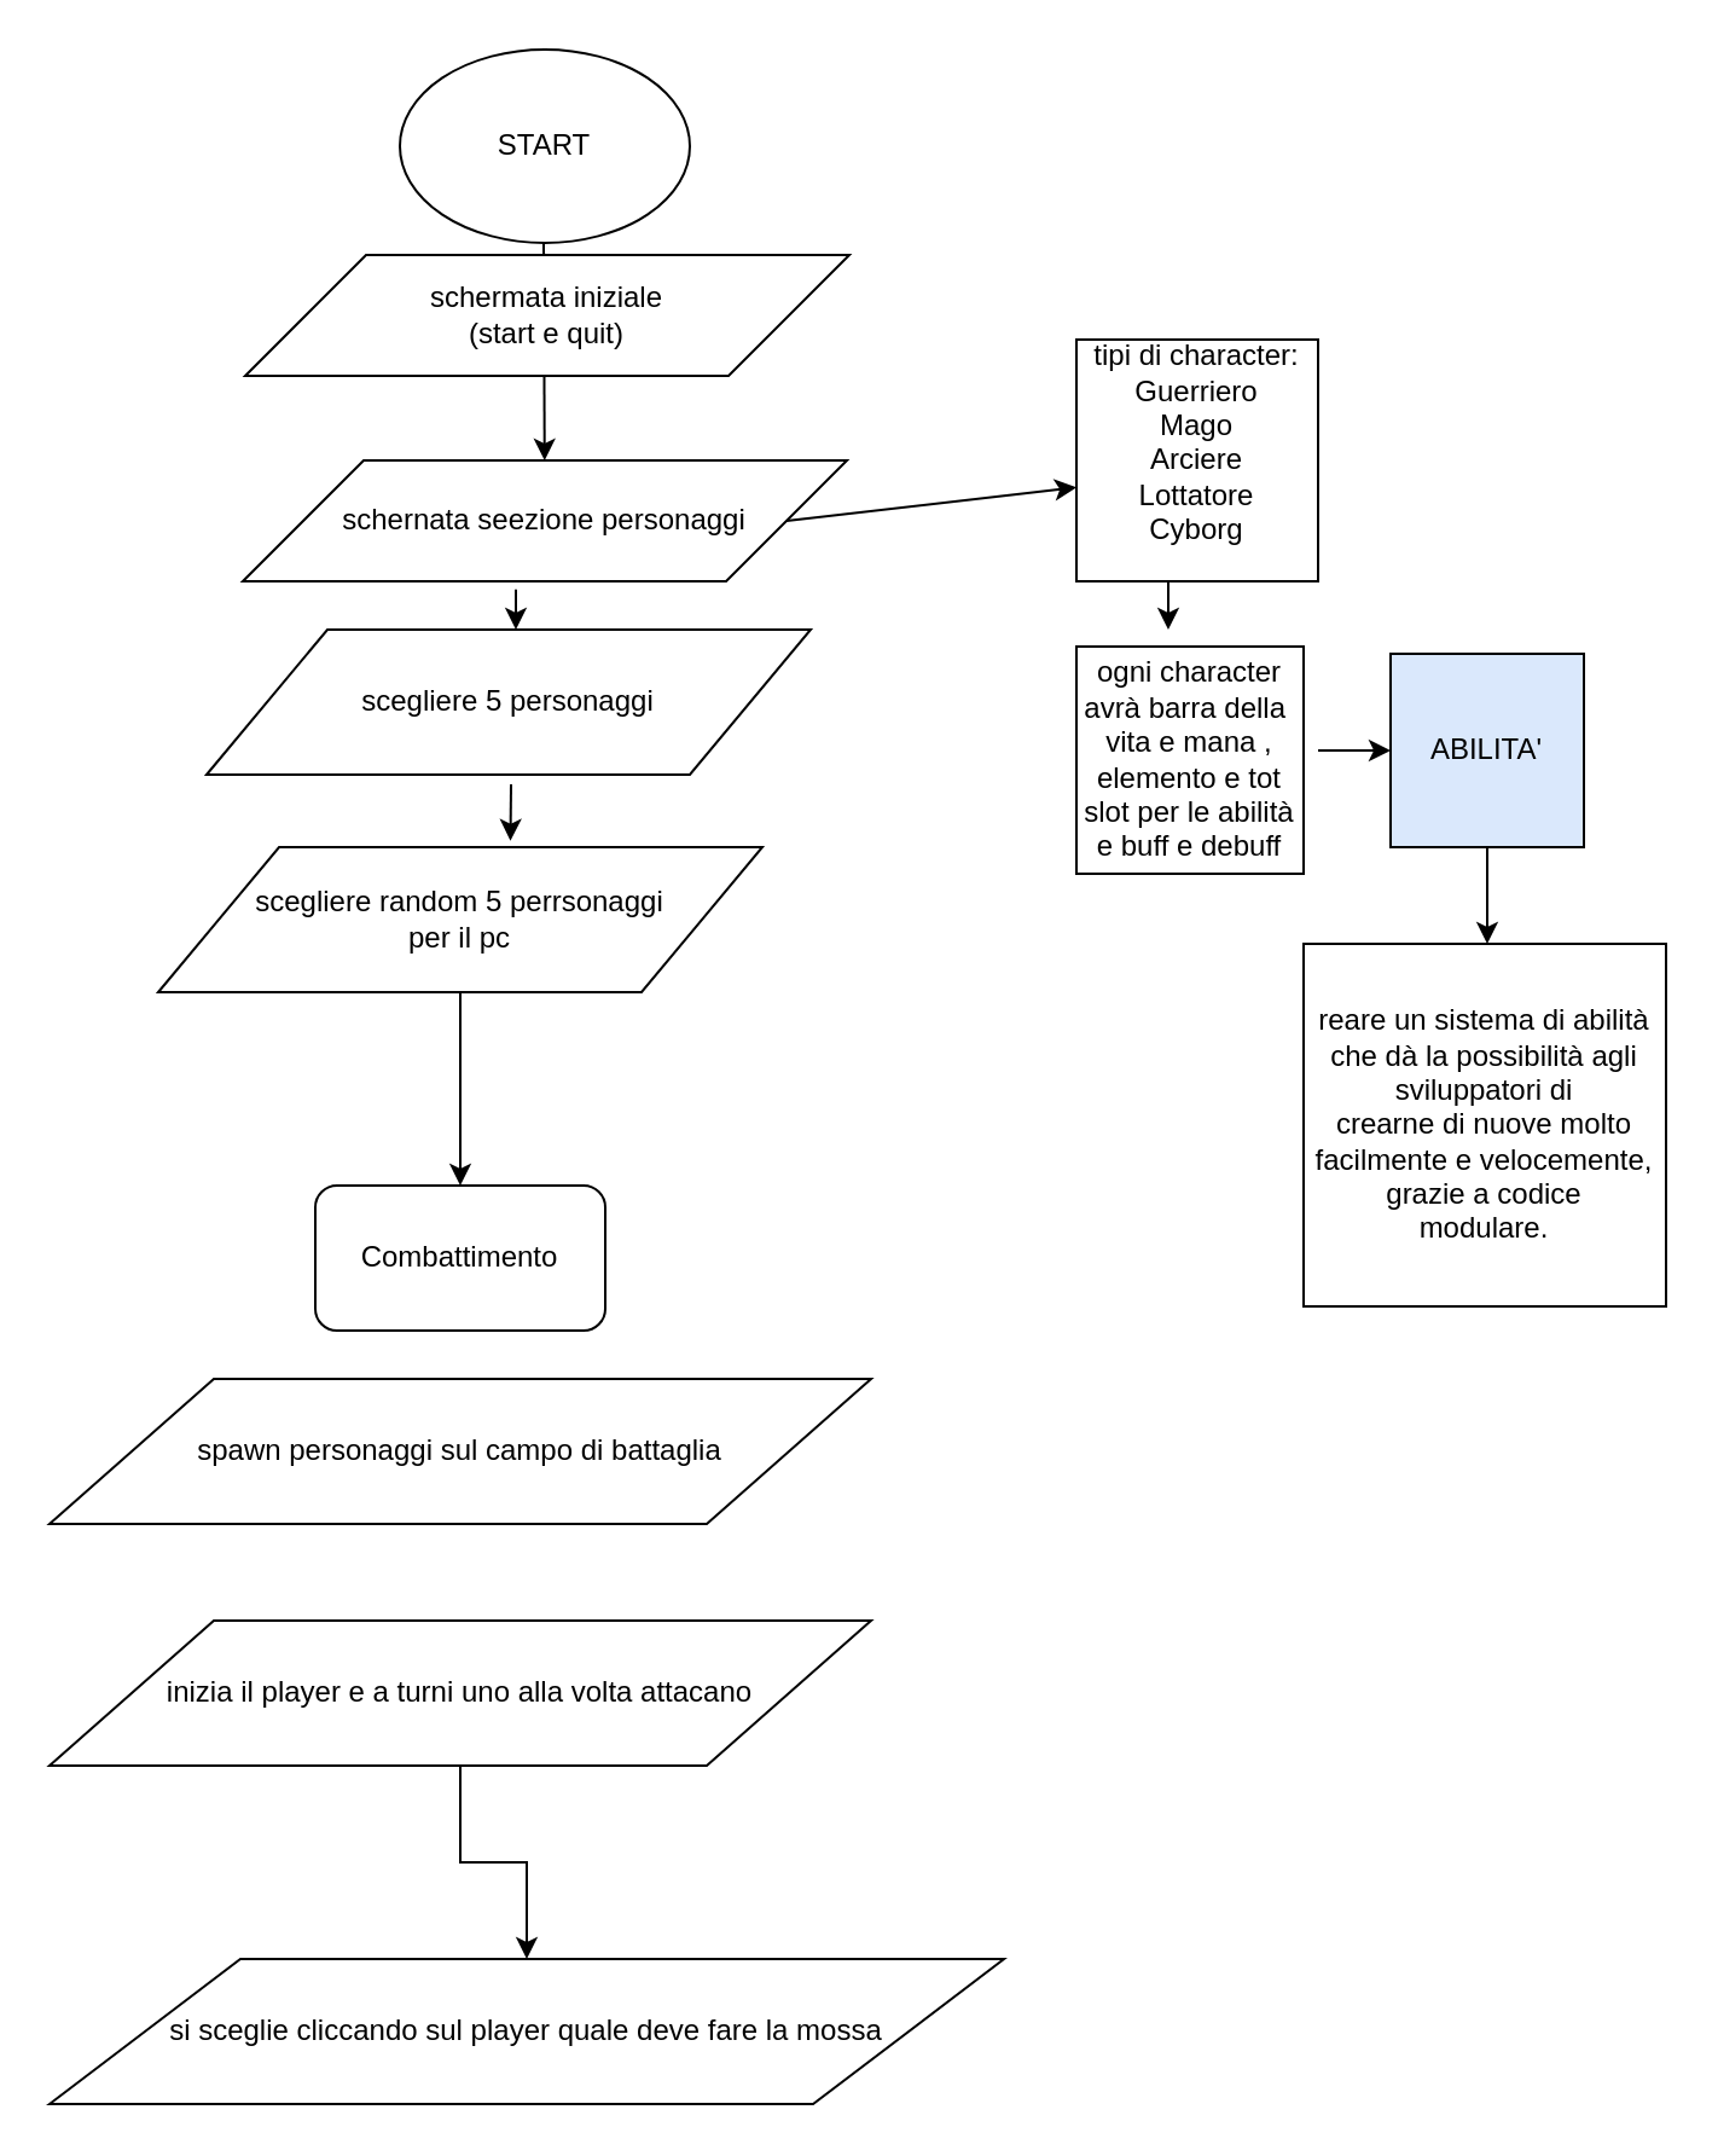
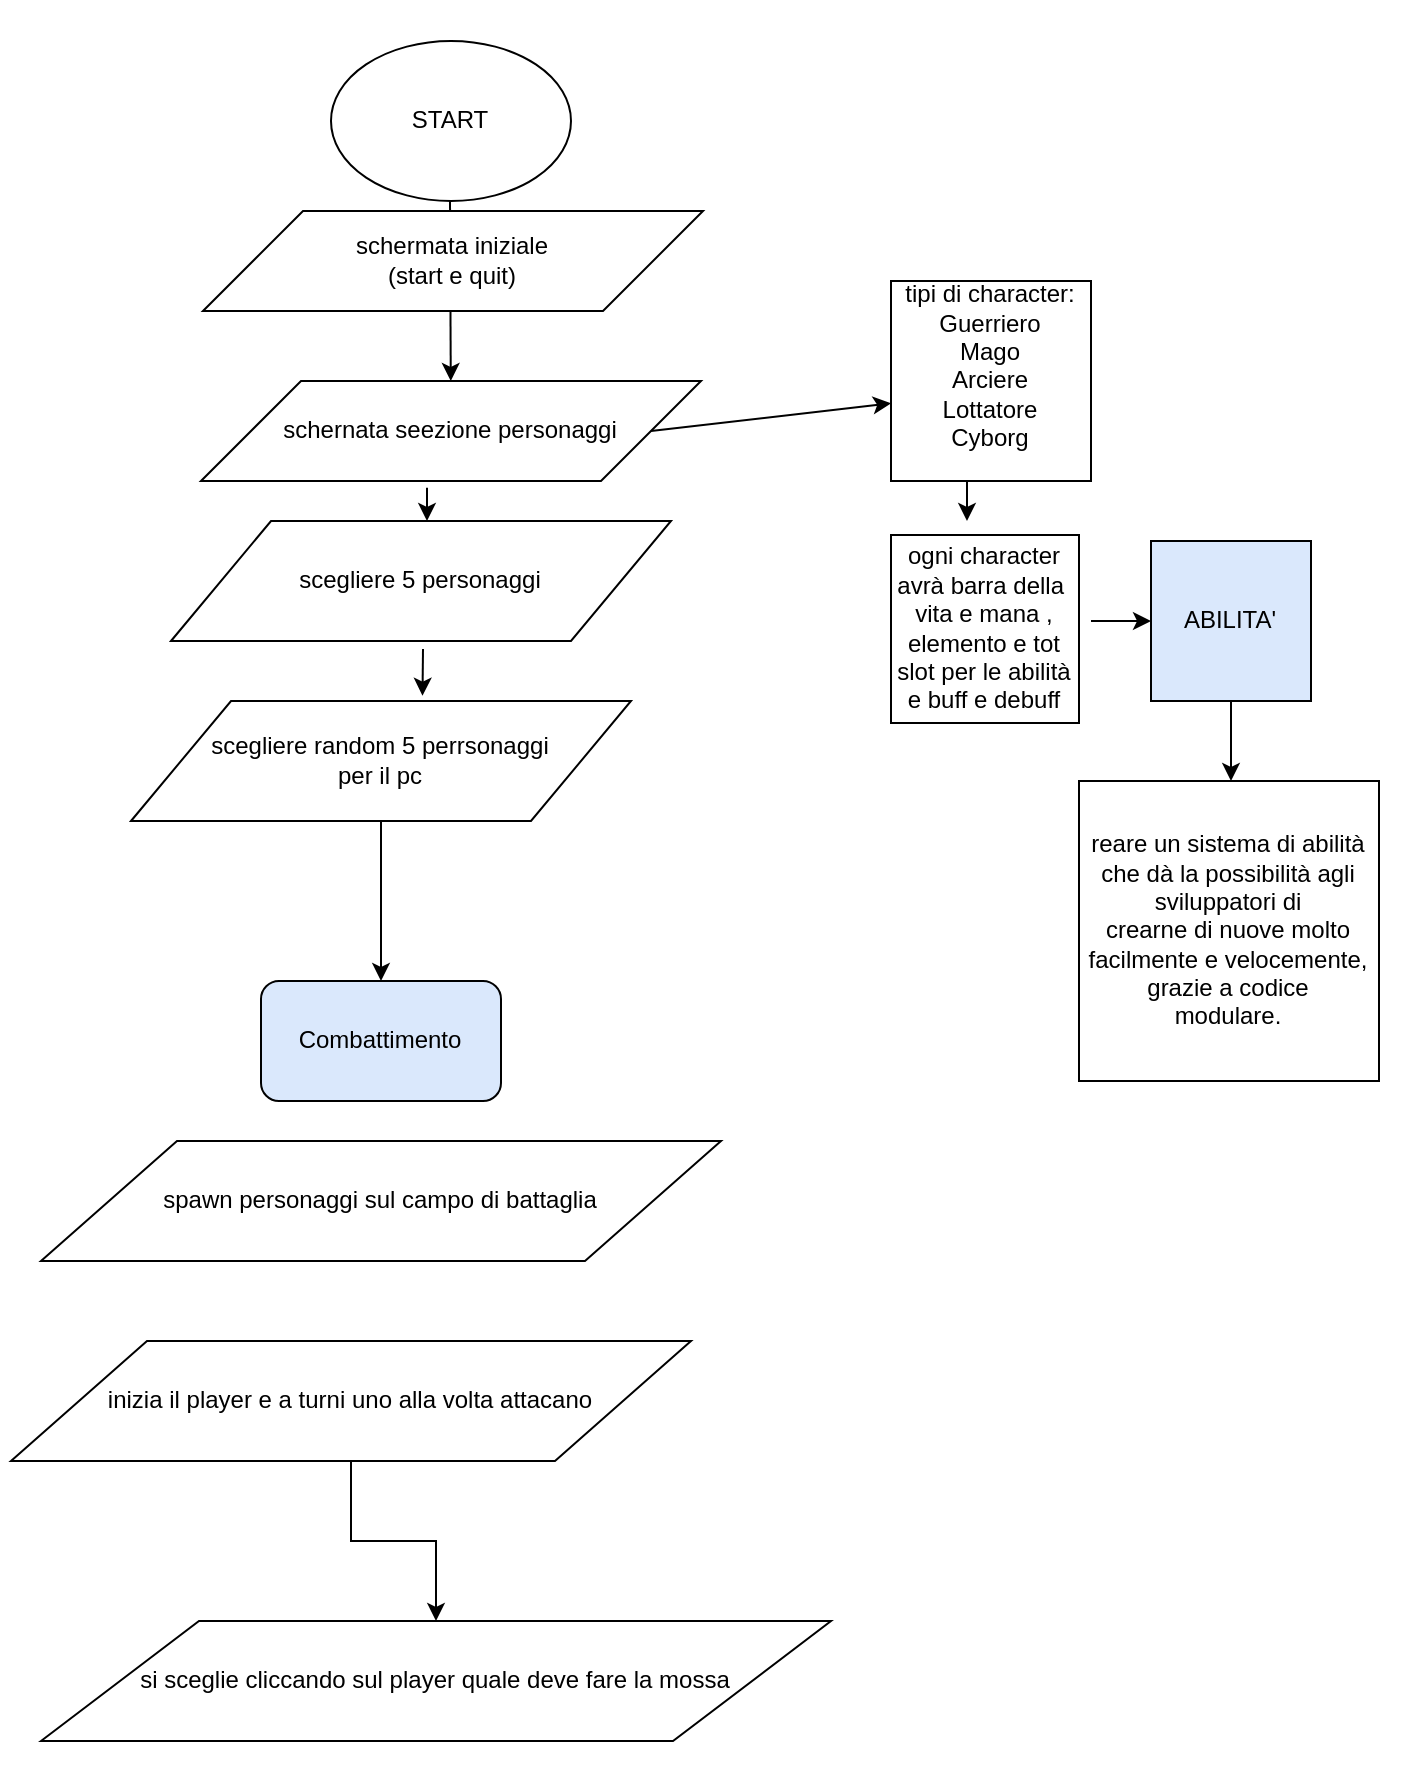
  <mxCell id="0" />
  <mxCell id="1" parent="0" />
  <mxCell id="2" value="START" style="ellipse;whiteSpace=wrap;html=1;" parent="1" vertex="1"><mxGeometry x="165" y="20" width="120" height="80" as="geometry" /></mxCell>
  <mxCell id="3" value="" style="endArrow=classic;html=1;" parent="1" target="4" edge="1"><mxGeometry width="50" height="50" relative="1" as="geometry"><mxPoint x="224.5" y="100" as="sourcePoint" /><mxPoint x="225" y="130" as="targetPoint" /></mxGeometry></mxCell>
  <mxCell id="4" value="schernata seezione personaggi" style="shape=parallelogram;perimeter=parallelogramPerimeter;whiteSpace=wrap;html=1;" parent="1" vertex="1"><mxGeometry x="100" y="190" width="250" height="50" as="geometry" /></mxCell>
  <mxCell id="5" value="" style="endArrow=classic;html=1;exitX=0.452;exitY=1.067;exitDx=0;exitDy=0;exitPerimeter=0;" parent="1" source="4" edge="1"><mxGeometry width="50" height="50" relative="1" as="geometry"><mxPoint x="215" y="240" as="sourcePoint" /><mxPoint x="213" y="260" as="targetPoint" /></mxGeometry></mxCell>
  <mxCell id="6" value="scegliere 5 personaggi&lt;span style=&quot;font-family: &amp;#34;helvetica&amp;#34; , &amp;#34;arial&amp;#34; , sans-serif ; font-size: 0px ; white-space: nowrap&quot;&gt;%3CmxGraphModel%3E%3Croot%3E%3CmxCell%20id%3D%220%22%2F%3E%3CmxCell%20id%3D%221%22%20parent%3D%220%22%2F%3E%3CmxCell%20id%3D%222%22%20value%3D%22schernata%20seezione%20personaggi%22%20style%3D%22shape%3Dparallelogram%3Bperimeter%3DparallelogramPerimeter%3BwhiteSpace%3Dwrap%3Bhtml%3D1%3B%22%20vertex%3D%221%22%20parent%3D%221%22%3E%3CmxGeometry%20x%3D%22255%22%20y%3D%22167.5%22%20width%3D%22250%22%20height%3D%2250%22%20as%3D%22geometry%22%2F%3E%3C%2FmxCell%3E%3C%2Froot%3E%3C%2FmxGraphModel%3E&lt;/span&gt;" style="shape=parallelogram;perimeter=parallelogramPerimeter;whiteSpace=wrap;html=1;" parent="1" vertex="1"><mxGeometry x="85" y="260" width="250" height="60" as="geometry" /></mxCell>
  <mxCell id="7" value="" style="endArrow=classic;html=1;exitX=1;exitY=0.5;exitDx=0;exitDy=0;" parent="1" source="4" edge="1"><mxGeometry width="50" height="50" relative="1" as="geometry"><mxPoint x="355" y="190" as="sourcePoint" /><mxPoint x="445" y="201.143" as="targetPoint" /></mxGeometry></mxCell>
  <mxCell id="8" value="" style="edgeStyle=orthogonalEdgeStyle;rounded=0;orthogonalLoop=1;jettySize=auto;html=1;" parent="1" edge="1"><mxGeometry relative="1" as="geometry"><mxPoint x="483" y="239" as="sourcePoint" /><mxPoint x="483" y="260" as="targetPoint" /></mxGeometry></mxCell>
  <mxCell id="9" value="ogni character avrà barra della&amp;nbsp; vita e mana , elemento e tot slot per le abilità&lt;br&gt;e buff e debuff" style="whiteSpace=wrap;html=1;aspect=fixed;" parent="1" vertex="1"><mxGeometry x="445" y="267" width="94" height="94" as="geometry" /></mxCell>
  <mxCell id="10" value="schermata iniziale&lt;br&gt;(start e quit)" style="shape=parallelogram;perimeter=parallelogramPerimeter;whiteSpace=wrap;html=1;" parent="1" vertex="1"><mxGeometry x="101" y="105" width="250" height="50" as="geometry" /></mxCell>
  <mxCell id="11" value="" style="edgeStyle=orthogonalEdgeStyle;rounded=0;orthogonalLoop=1;jettySize=auto;html=1;" parent="1" source="12" edge="1"><mxGeometry relative="1" as="geometry"><mxPoint x="190" y="490" as="targetPoint" /></mxGeometry></mxCell>
  <mxCell id="12" value="scegliere random 5 perrsonaggi &lt;br&gt;per il pc" style="shape=parallelogram;perimeter=parallelogramPerimeter;whiteSpace=wrap;html=1;" parent="1" vertex="1"><mxGeometry x="65" y="350" width="250" height="60" as="geometry" /></mxCell>
  <mxCell id="13" value="tipi di character:&lt;br&gt;Guerriero&lt;br&gt;Mago&lt;br&gt;Arciere&lt;br&gt;Lottatore&lt;br&gt;Cyborg&lt;br&gt;&lt;br&gt;" style="whiteSpace=wrap;html=1;aspect=fixed;" parent="1" vertex="1"><mxGeometry x="445" y="140" width="100" height="100" as="geometry" /></mxCell>
  <mxCell id="14" value="" style="endArrow=classic;html=1;entryX=0.583;entryY=-0.044;entryDx=0;entryDy=0;entryPerimeter=0;" parent="1" target="12" edge="1"><mxGeometry width="50" height="50" relative="1" as="geometry"><mxPoint x="211" y="324" as="sourcePoint" /><mxPoint x="235" y="320" as="targetPoint" /></mxGeometry></mxCell>
- <mxCell id="15" value="Combattimento" style="rounded=1;whiteSpace=wrap;html=1;" parent="1" vertex="1"><mxGeometry x="130" y="490" width="120" height="60" as="geometry" /></mxCell>
+ <mxCell id="15" value="Combattimento" style="rounded=1;whiteSpace=wrap;html=1;fillColor=#dae8fc;" parent="1" vertex="1"><mxGeometry x="130" y="490" width="120" height="60" as="geometry" /></mxCell>
  <mxCell id="16" value="spawn personaggi sul campo di battaglia" style="shape=parallelogram;perimeter=parallelogramPerimeter;whiteSpace=wrap;html=1;" parent="1" vertex="1"><mxGeometry x="20" y="570" width="340" height="60" as="geometry" /></mxCell>
  <mxCell id="17" value="" style="edgeStyle=orthogonalEdgeStyle;rounded=0;orthogonalLoop=1;jettySize=auto;html=1;" edge="1" parent="1" source="18" target="19"><mxGeometry relative="1" as="geometry" /></mxCell>
- <mxCell id="18" value="inizia il player e a turni uno alla volta attacano" style="shape=parallelogram;perimeter=parallelogramPerimeter;whiteSpace=wrap;html=1;" parent="1" vertex="1"><mxGeometry x="20" y="670" width="340" height="60" as="geometry" /></mxCell>
+ <mxCell id="18" value="inizia il player e a turni uno alla volta attacano" style="shape=parallelogram;perimeter=parallelogramPerimeter;whiteSpace=wrap;html=1;" parent="1" vertex="1"><mxGeometry x="5" y="670" width="340" height="60" as="geometry" /></mxCell>
  <mxCell id="19" value="si sceglie cliccando sul player quale deve fare la mossa" style="shape=parallelogram;perimeter=parallelogramPerimeter;whiteSpace=wrap;html=1;" vertex="1" parent="1"><mxGeometry x="20" y="810" width="395" height="60" as="geometry" /></mxCell>
  <mxCell id="20" value="" style="endArrow=classic;html=1;" parent="1" edge="1"><mxGeometry width="50" height="50" relative="1" as="geometry"><mxPoint x="545" y="310" as="sourcePoint" /><mxPoint x="575" y="310" as="targetPoint" /><Array as="points" /></mxGeometry></mxCell>
  <mxCell id="21" value="" style="edgeStyle=orthogonalEdgeStyle;rounded=0;orthogonalLoop=1;jettySize=auto;html=1;" parent="1" source="22" edge="1"><mxGeometry relative="1" as="geometry"><mxPoint x="615" y="390" as="targetPoint" /></mxGeometry></mxCell>
  <mxCell id="22" value="ABILITA'" style="whiteSpace=wrap;html=1;aspect=fixed;fillColor=#dae8fc;" parent="1" vertex="1"><mxGeometry x="575" y="270" width="80" height="80" as="geometry" /></mxCell>
  <mxCell id="23" value="reare un sistema di abilità che dà la possibilità agli sviluppatori di&lt;br/&gt;crearne di nuove molto facilmente e velocemente, grazie a codice&lt;br/&gt;modulare.&lt;br/&gt;" style="whiteSpace=wrap;html=1;aspect=fixed;" parent="1" vertex="1"><mxGeometry x="539" y="390" width="150" height="150" as="geometry" /></mxCell>
